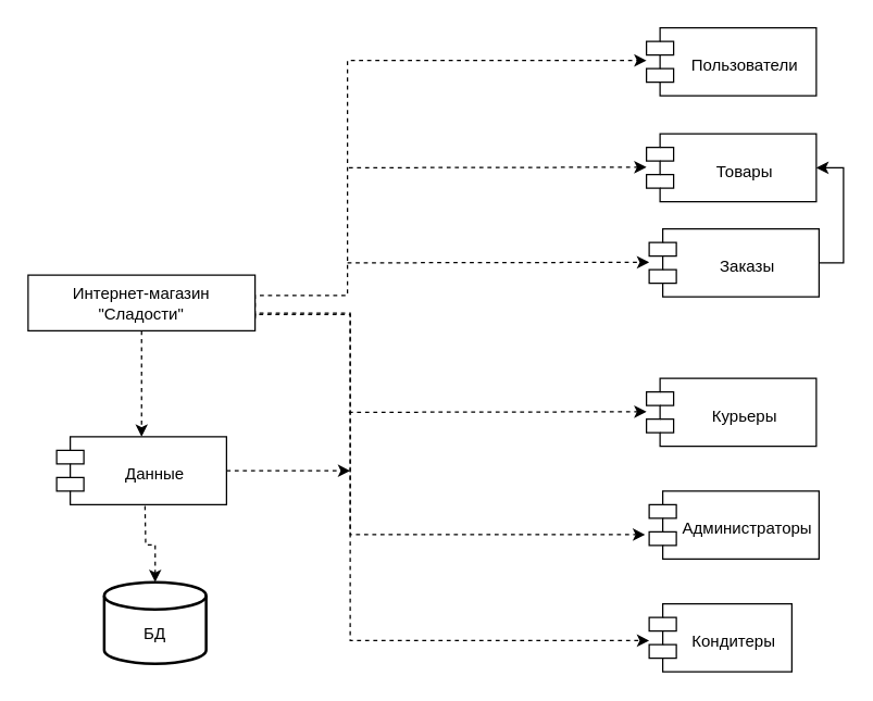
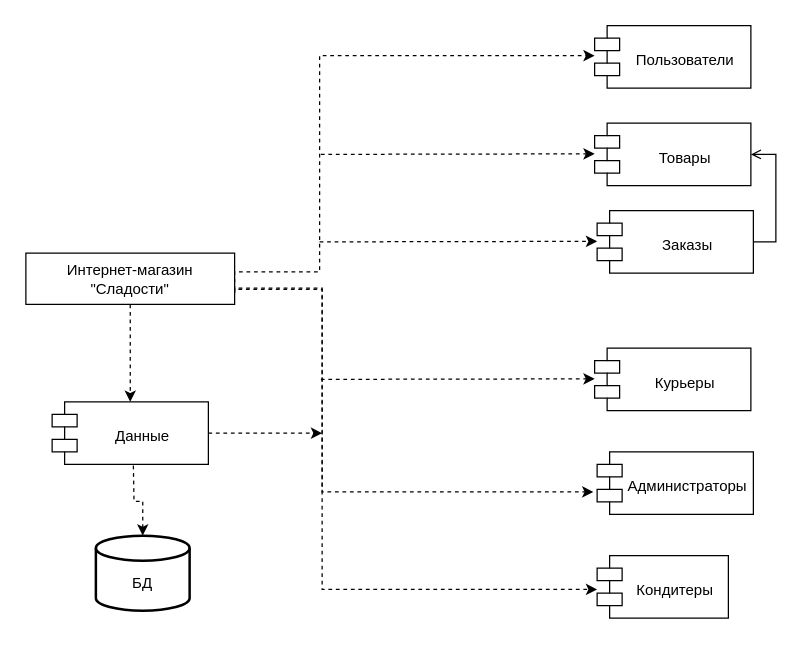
  <mxCell id="0" />
  <mxCell id="1" parent="0" />
  <mxCell id="2" style="edgeStyle=orthogonalEdgeStyle;rounded=0;orthogonalLoop=1;jettySize=auto;html=1;dashed=1;" parent="1" source="3" target="12" edge="1"><mxGeometry relative="1" as="geometry" /></mxCell>
  <mxCell id="3" value="Интернет-магазин &quot;Сладости&quot;" style="rounded=0;whiteSpace=wrap;html=1;" parent="1" vertex="1"><mxGeometry x="20" y="202" width="167" height="41" as="geometry" /></mxCell>
  <mxCell id="4" value="&lt;div&gt;&lt;span style=&quot;background-color: initial;&quot;&gt;&lt;br&gt;&lt;/span&gt;&lt;/div&gt;&lt;span style=&quot;background-color: initial;&quot;&gt;Курьеры&lt;/span&gt;" style="shape=module;align=center;spacingLeft=20;align=center;verticalAlign=top;whiteSpace=wrap;html=1;" parent="1" vertex="1"><mxGeometry x="475" y="278" width="125" height="50" as="geometry" /></mxCell>
  <mxCell id="5" value="&lt;br&gt;Пользователи" style="shape=module;align=center;spacingLeft=20;align=center;verticalAlign=top;whiteSpace=wrap;html=1;" parent="1" vertex="1"><mxGeometry x="475" y="20" width="125" height="50" as="geometry" /></mxCell>
- <mxCell id="6" style="edgeStyle=orthogonalEdgeStyle;rounded=0;orthogonalLoop=1;jettySize=auto;html=1;entryX=1;entryY=0.5;entryDx=0;entryDy=0;" parent="1" source="7" target="8" edge="1"><mxGeometry relative="1" as="geometry"><mxPoint x="693" y="107" as="targetPoint" /><Array as="points"><mxPoint x="620" y="193" /><mxPoint x="620" y="123" /></Array></mxGeometry></mxCell>
+ <mxCell id="6" style="edgeStyle=orthogonalEdgeStyle;rounded=0;orthogonalLoop=1;jettySize=auto;html=1;entryX=1;entryY=0.5;entryDx=0;entryDy=0;endArrow=open;" parent="1" source="7" target="8" edge="1"><mxGeometry relative="1" as="geometry"><mxPoint x="693" y="107" as="targetPoint" /><Array as="points"><mxPoint x="620" y="193" /><mxPoint x="620" y="123" /></Array></mxGeometry></mxCell>
  <mxCell id="7" value="&lt;div&gt;&lt;br&gt;&lt;/div&gt;Заказы" style="shape=module;align=center;spacingLeft=20;align=center;verticalAlign=top;whiteSpace=wrap;html=1;" parent="1" vertex="1"><mxGeometry x="477" y="168" width="125" height="50" as="geometry" /></mxCell>
  <mxCell id="8" value="&lt;br&gt;Товары" style="shape=module;align=center;spacingLeft=20;align=center;verticalAlign=top;whiteSpace=wrap;html=1;" parent="1" vertex="1"><mxGeometry x="475" y="98" width="125" height="50" as="geometry" /></mxCell>
  <mxCell id="9" value="&lt;div&gt;&lt;br&gt;&lt;/div&gt;Администраторы" style="shape=module;align=center;spacingLeft=20;align=center;verticalAlign=top;whiteSpace=wrap;html=1;" parent="1" vertex="1"><mxGeometry x="477" y="361" width="125" height="50" as="geometry" /></mxCell>
  <mxCell id="10" value="&lt;br&gt;БД" style="strokeWidth=2;html=1;shape=mxgraph.flowchart.database;whiteSpace=wrap;" parent="1" vertex="1"><mxGeometry x="76" y="428" width="75" height="60" as="geometry" /></mxCell>
  <mxCell id="11" style="edgeStyle=orthogonalEdgeStyle;rounded=0;orthogonalLoop=1;jettySize=auto;html=1;dashed=1;" parent="1" source="12" edge="1"><mxGeometry relative="1" as="geometry"><mxPoint x="257" y="346" as="targetPoint" /></mxGeometry></mxCell>
  <mxCell id="12" value="&lt;div&gt;&lt;br&gt;&lt;/div&gt;&lt;div&gt;Данные&lt;/div&gt;" style="shape=module;align=center;spacingLeft=20;align=center;verticalAlign=top;whiteSpace=wrap;html=1;" parent="1" vertex="1"><mxGeometry x="41" y="321" width="125" height="50" as="geometry" /></mxCell>
  <mxCell id="13" style="edgeStyle=orthogonalEdgeStyle;rounded=0;orthogonalLoop=1;jettySize=auto;html=1;entryX=0;entryY=0;entryDx=0;entryDy=15;entryPerimeter=0;dashed=1;exitX=1;exitY=0.5;exitDx=0;exitDy=0;endArrow=classic;endFill=1;" parent="1" edge="1"><mxGeometry relative="1" as="geometry"><mxPoint x="187" y="231.5" as="sourcePoint" /><mxPoint x="475" y="44" as="targetPoint" /><Array as="points"><mxPoint x="187" y="217" /><mxPoint x="255" y="217" /><mxPoint x="255" y="44" /></Array></mxGeometry></mxCell>
  <mxCell id="14" value="" style="endArrow=classic;dashed=1;html=1;strokeWidth=1;rounded=0;entryX=0;entryY=0;entryDx=0;entryDy=15;entryPerimeter=0;strokeColor=default;endFill=1;" parent="1" edge="1"><mxGeometry width="50" height="50" relative="1" as="geometry"><mxPoint x="256" y="123" as="sourcePoint" /><mxPoint x="475" y="122.58" as="targetPoint" /></mxGeometry></mxCell>
  <mxCell id="15" value="" style="endArrow=classic;dashed=1;html=1;strokeWidth=1;rounded=0;entryX=0;entryY=0;entryDx=0;entryDy=15;entryPerimeter=0;strokeColor=default;endFill=1;" parent="1" edge="1"><mxGeometry width="50" height="50" relative="1" as="geometry"><mxPoint x="255" y="193" as="sourcePoint" /><mxPoint x="477" y="192.58" as="targetPoint" /></mxGeometry></mxCell>
  <mxCell id="16" value="" style="endArrow=classic;dashed=1;html=1;strokeWidth=1;rounded=0;entryX=0;entryY=0;entryDx=0;entryDy=15;entryPerimeter=0;strokeColor=default;endFill=1;" parent="1" edge="1"><mxGeometry width="50" height="50" relative="1" as="geometry"><mxPoint x="256" y="303" as="sourcePoint" /><mxPoint x="475" y="302.58" as="targetPoint" /></mxGeometry></mxCell>
  <mxCell id="17" style="edgeStyle=orthogonalEdgeStyle;rounded=0;orthogonalLoop=1;jettySize=auto;html=1;dashed=1;exitX=1;exitY=0.75;exitDx=0;exitDy=0;endArrow=classic;endFill=1;" parent="1" source="3" edge="1"><mxGeometry relative="1" as="geometry"><mxPoint x="197" y="229.97" as="sourcePoint" /><mxPoint x="474" y="393" as="targetPoint" /><Array as="points"><mxPoint x="187" y="230" /><mxPoint x="257" y="230" /><mxPoint x="257" y="393" /></Array></mxGeometry></mxCell>
  <mxCell id="18" value="&lt;div&gt;&lt;/div&gt;&lt;div&gt;&lt;br&gt;&lt;/div&gt;&lt;div&gt;Кондитеры&lt;/div&gt;" style="shape=module;align=center;spacingLeft=20;align=center;verticalAlign=top;whiteSpace=wrap;html=1;" vertex="1" parent="1"><mxGeometry x="477" y="444" width="105" height="50" as="geometry" /></mxCell>
  <mxCell id="19" style="edgeStyle=orthogonalEdgeStyle;rounded=0;orthogonalLoop=1;jettySize=auto;html=1;dashed=1;exitX=1;exitY=0.75;exitDx=0;exitDy=0;endArrow=classic;endFill=1;entryX=0;entryY=0.54;entryDx=0;entryDy=0;entryPerimeter=0;" edge="1" parent="1" target="18"><mxGeometry relative="1" as="geometry"><mxPoint x="187" y="234" as="sourcePoint" /><mxPoint x="471" y="471" as="targetPoint" /><Array as="points"><mxPoint x="187" y="231" /><mxPoint x="257" y="231" /><mxPoint x="257" y="471" /></Array></mxGeometry></mxCell>
  <mxCell id="20" style="edgeStyle=orthogonalEdgeStyle;rounded=0;orthogonalLoop=1;jettySize=auto;html=1;dashed=1;entryX=0.5;entryY=0;entryDx=0;entryDy=0;entryPerimeter=0;" edge="1" parent="1" target="10"><mxGeometry relative="1" as="geometry"><mxPoint x="106" y="372" as="sourcePoint" /><mxPoint x="114" y="331" as="targetPoint" /></mxGeometry></mxCell>
